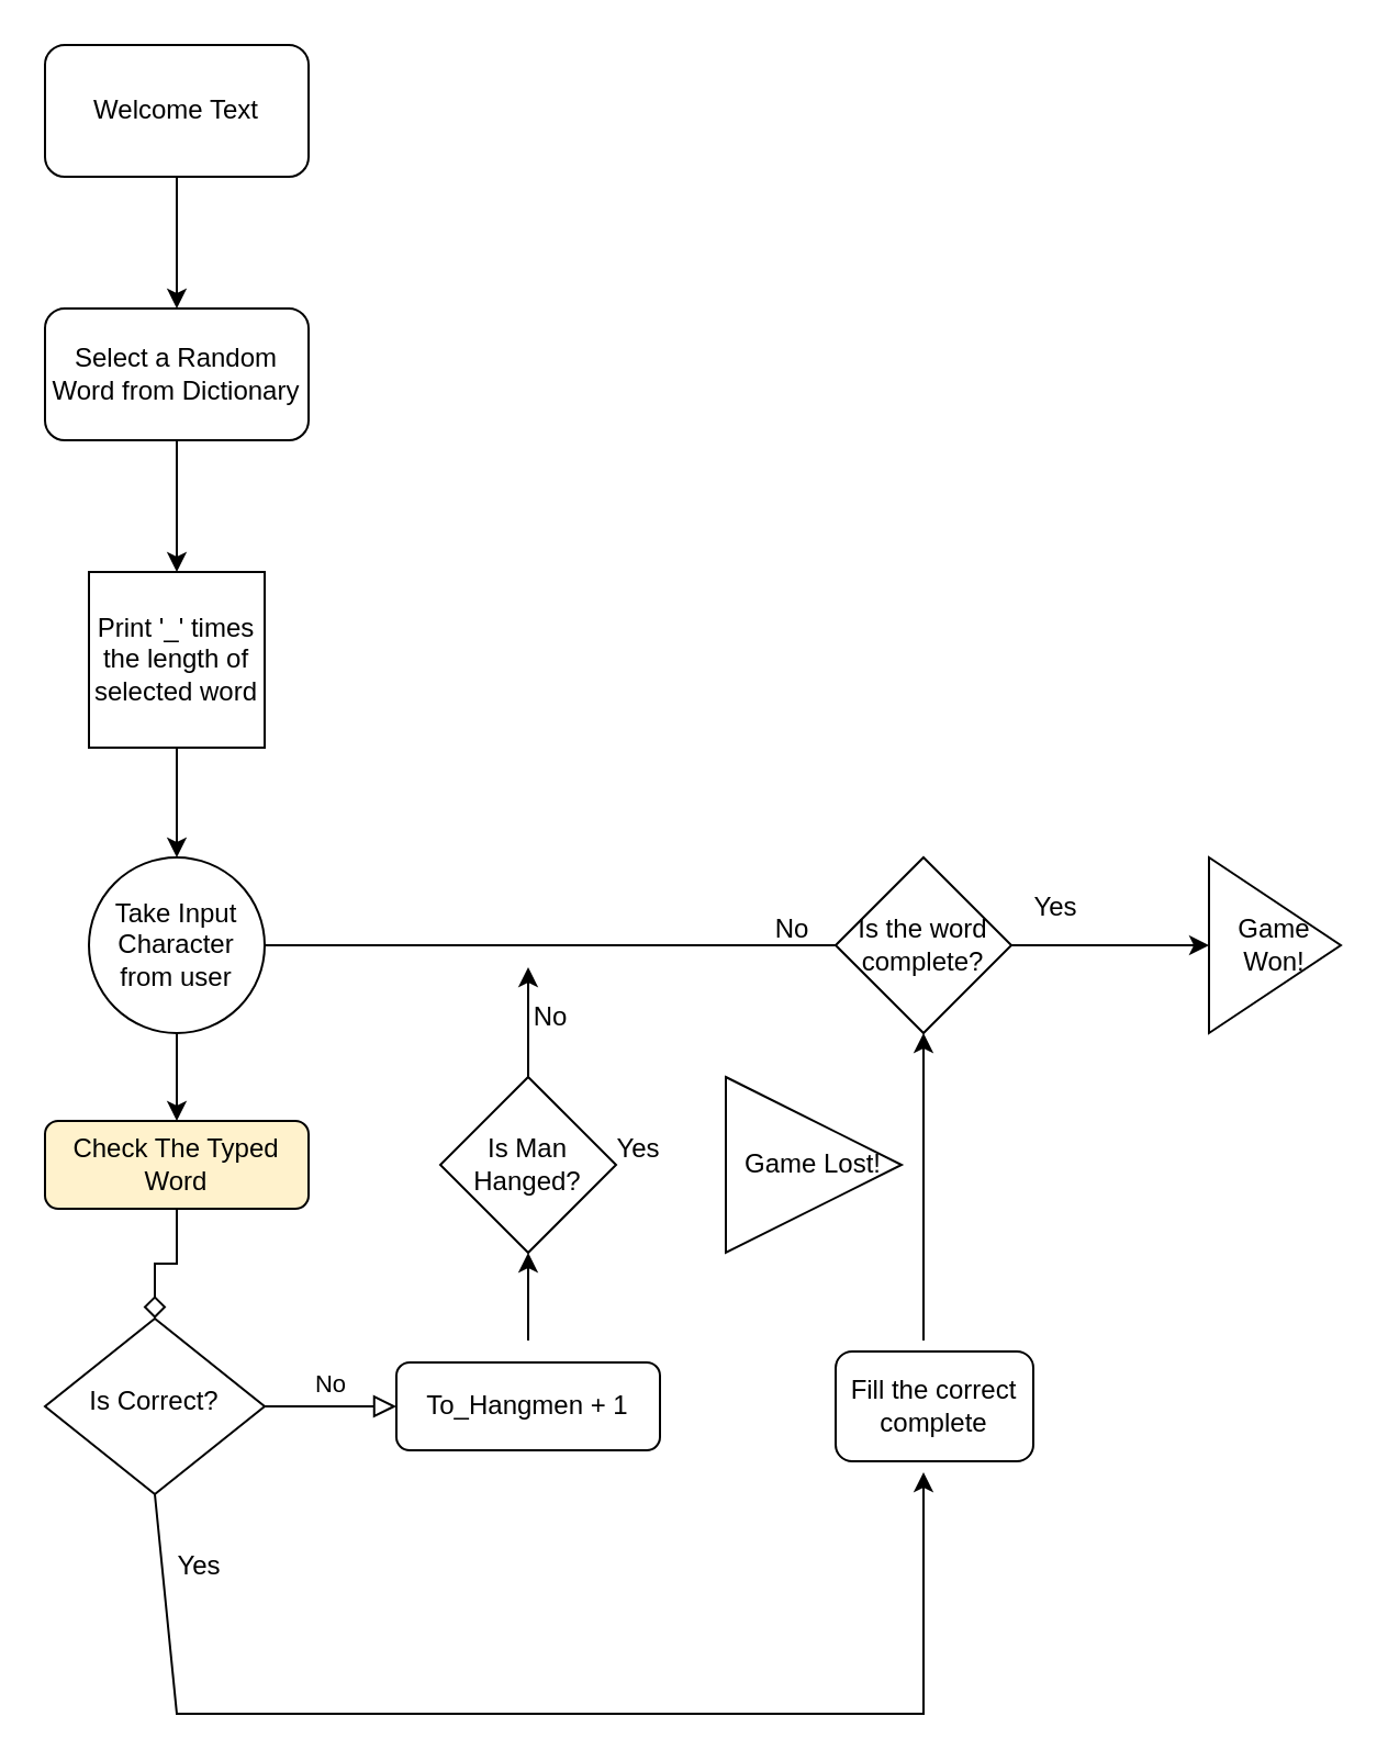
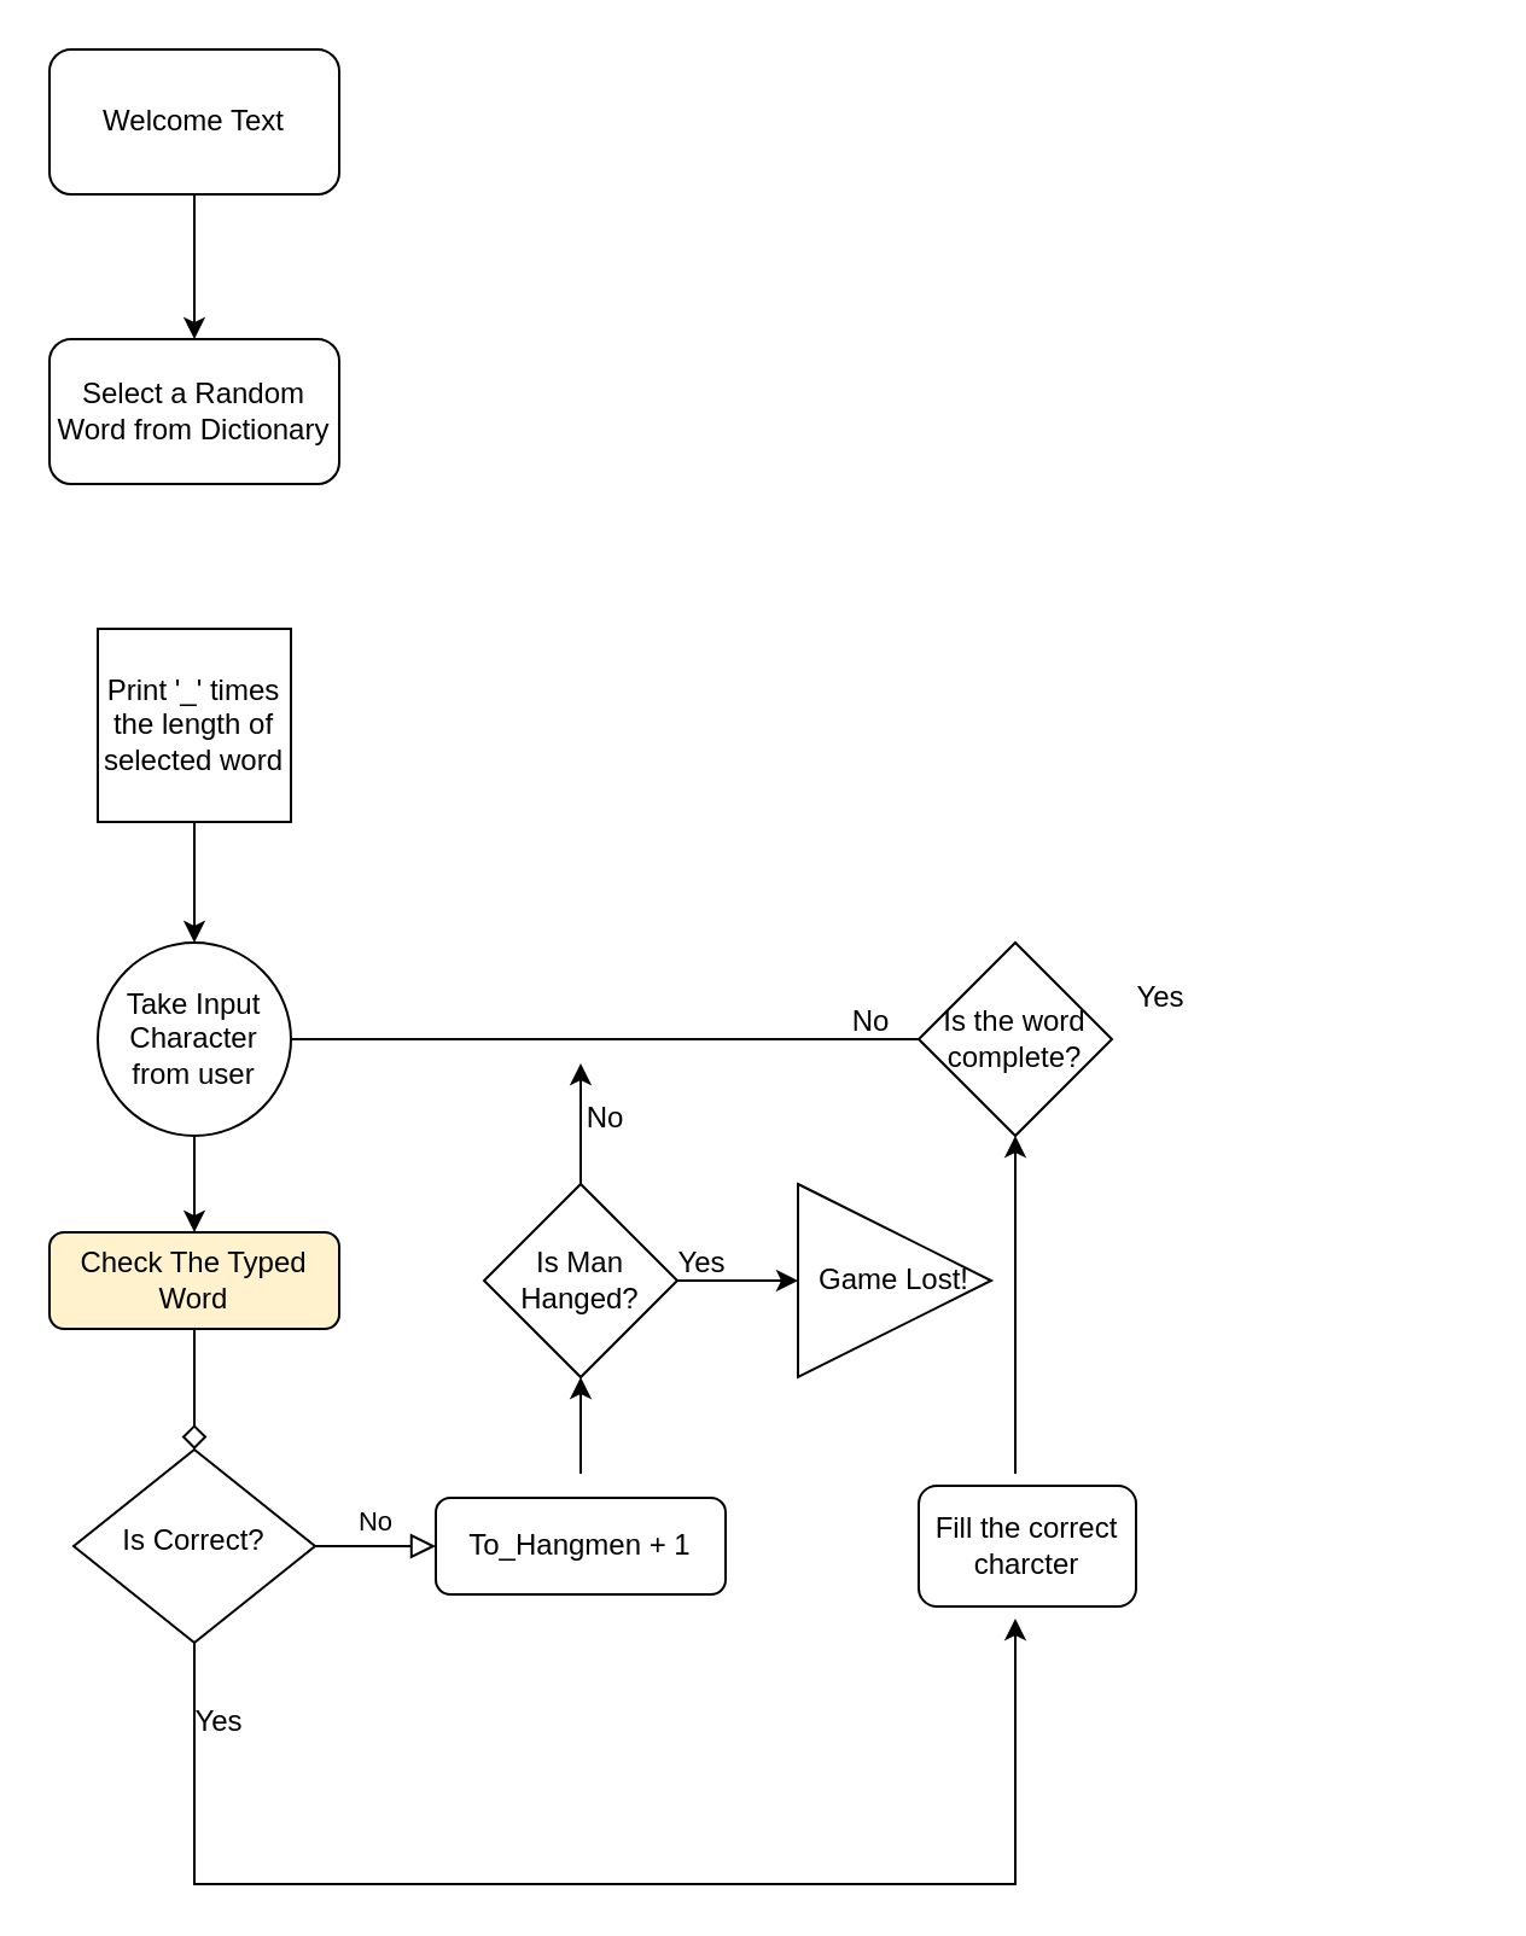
  <mxCell id="0" />
  <mxCell id="1" parent="0" />
  <mxCell id="2" value="" style="rounded=0;html=1;jettySize=auto;orthogonalLoop=1;fontSize=11;endArrow=diamond;endFill=0;endSize=8;strokeWidth=1;shadow=0;labelBackgroundColor=none;edgeStyle=orthogonalEdgeStyle;" parent="1" source="3" target="5" edge="1"><mxGeometry relative="1" as="geometry" /></mxCell>
  <mxCell id="3" value="Check The Typed Word" style="rounded=1;whiteSpace=wrap;html=1;fontSize=12;glass=0;strokeWidth=1;shadow=0;fillColor=#fff2cc;" parent="1" vertex="1"><mxGeometry x="20" y="510" width="120" height="40" as="geometry" /></mxCell>
  <mxCell id="4" value="No" style="edgeStyle=orthogonalEdgeStyle;rounded=0;html=1;jettySize=auto;orthogonalLoop=1;fontSize=11;endArrow=block;endFill=0;endSize=8;strokeWidth=1;shadow=0;labelBackgroundColor=none;" parent="1" source="5" target="6" edge="1"><mxGeometry y="10" relative="1" as="geometry"><mxPoint as="offset" /></mxGeometry></mxCell>
- <mxCell id="5" value="Is Correct?" style="rhombus;whiteSpace=wrap;html=1;shadow=0;fontFamily=Helvetica;fontSize=12;align=center;strokeWidth=1;spacing=6;spacingTop=-4;" parent="1" vertex="1"><mxGeometry x="20" y="600" width="100" height="80" as="geometry" /></mxCell>
+ <mxCell id="5" value="Is Correct?" style="rhombus;whiteSpace=wrap;html=1;shadow=0;fontFamily=Helvetica;fontSize=12;align=center;strokeWidth=1;spacing=6;spacingTop=-4;" parent="1" vertex="1"><mxGeometry x="30" y="600" width="100" height="80" as="geometry" /></mxCell>
  <mxCell id="6" value="To_Hangmen + 1" style="rounded=1;whiteSpace=wrap;html=1;fontSize=12;glass=0;strokeWidth=1;shadow=0;" parent="1" vertex="1"><mxGeometry x="180" y="620" width="120" height="40" as="geometry" /></mxCell>
  <mxCell id="7" value="Welcome Text" style="rounded=1;whiteSpace=wrap;html=1;" vertex="1" parent="1"><mxGeometry x="20" y="20" width="120" height="60" as="geometry" /></mxCell>
  <mxCell id="8" value="Take Input Character from user" style="ellipse;whiteSpace=wrap;html=1;aspect=fixed;" vertex="1" parent="1"><mxGeometry x="40" y="390" width="80" height="80" as="geometry" /></mxCell>
  <mxCell id="9" value="" style="endArrow=classic;html=1;rounded=0;exitX=0.5;exitY=1;exitDx=0;exitDy=0;entryX=0.5;entryY=0;entryDx=0;entryDy=0;" edge="1" parent="1" target="3"><mxGeometry width="50" height="50" relative="1" as="geometry"><mxPoint x="80" y="470" as="sourcePoint" /><mxPoint x="180" y="440" as="targetPoint" /></mxGeometry></mxCell>
  <mxCell id="10" value="Select a Random Word from Dictionary" style="rounded=1;whiteSpace=wrap;html=1;" vertex="1" parent="1"><mxGeometry x="20" y="140" width="120" height="60" as="geometry" /></mxCell>
  <mxCell id="11" value="" style="endArrow=classic;html=1;rounded=0;exitX=0.5;exitY=1;exitDx=0;exitDy=0;entryX=0.5;entryY=0;entryDx=0;entryDy=0;" edge="1" parent="1" source="7" target="10"><mxGeometry width="50" height="50" relative="1" as="geometry"><mxPoint x="190" y="450" as="sourcePoint" /><mxPoint x="240" y="400" as="targetPoint" /></mxGeometry></mxCell>
  <mxCell id="12" value="Print '_' times the length of selected word" style="whiteSpace=wrap;html=1;aspect=fixed;" vertex="1" parent="1"><mxGeometry x="40" y="260" width="80" height="80" as="geometry" /></mxCell>
- <mxCell id="13" value="" style="endArrow=classic;html=1;rounded=0;exitX=0.5;exitY=1;exitDx=0;exitDy=0;entryX=0.5;entryY=0;entryDx=0;entryDy=0;" edge="1" parent="1" source="10" target="12"><mxGeometry width="50" height="50" relative="1" as="geometry"><mxPoint x="190" y="420" as="sourcePoint" /><mxPoint x="240" y="370" as="targetPoint" /></mxGeometry></mxCell>
  <mxCell id="14" value="" style="endArrow=classic;html=1;rounded=0;exitX=0.5;exitY=1;exitDx=0;exitDy=0;" edge="1" parent="1" source="12" target="8"><mxGeometry width="50" height="50" relative="1" as="geometry"><mxPoint x="190" y="420" as="sourcePoint" /><mxPoint x="240" y="370" as="targetPoint" /></mxGeometry></mxCell>
- <mxCell id="15" value="Fill the correct complete" style="rounded=1;whiteSpace=wrap;html=1;" vertex="1" parent="1"><mxGeometry x="380" y="615" width="90" height="50" as="geometry" /></mxCell>
+ <mxCell id="15" value="Fill the correct charcter" style="rounded=1;whiteSpace=wrap;html=1;" vertex="1" parent="1"><mxGeometry x="380" y="615" width="90" height="50" as="geometry" /></mxCell>
  <mxCell id="16" value="" style="endArrow=classic;html=1;rounded=0;exitX=0.5;exitY=1;exitDx=0;exitDy=0;" edge="1" parent="1" source="5"><mxGeometry width="50" height="50" relative="1" as="geometry"><mxPoint x="190" y="610" as="sourcePoint" /><mxPoint x="420" y="670" as="targetPoint" /><Array as="points"><mxPoint x="80" y="780" /><mxPoint x="420" y="780" /></Array></mxGeometry></mxCell>
  <mxCell id="17" value="Yes" style="text;html=1;align=center;verticalAlign=middle;resizable=0;points=[];autosize=1;strokeColor=none;fillColor=none;" vertex="1" parent="1"><mxGeometry x="70" y="698" width="40" height="30" as="geometry" /></mxCell>
  <mxCell id="18" value="Is Man Hanged?" style="rhombus;whiteSpace=wrap;html=1;" vertex="1" parent="1"><mxGeometry x="200" y="490" width="80" height="80" as="geometry" /></mxCell>
  <mxCell id="19" value="" style="endArrow=classic;html=1;rounded=0;entryX=0.5;entryY=1;entryDx=0;entryDy=0;" edge="1" parent="1" target="18"><mxGeometry width="50" height="50" relative="1" as="geometry"><mxPoint x="240" y="610" as="sourcePoint" /><mxPoint x="240" y="510" as="targetPoint" /></mxGeometry></mxCell>
  <mxCell id="20" value="" style="endArrow=classic;html=1;rounded=0;exitX=0.5;exitY=0;exitDx=0;exitDy=0;" edge="1" parent="1" source="18"><mxGeometry width="50" height="50" relative="1" as="geometry"><mxPoint x="190" y="560" as="sourcePoint" /><mxPoint x="240" y="440" as="targetPoint" /></mxGeometry></mxCell>
  <mxCell id="21" value="No" style="text;html=1;align=center;verticalAlign=middle;resizable=0;points=[];autosize=1;strokeColor=none;fillColor=none;" vertex="1" parent="1"><mxGeometry x="230" y="448" width="40" height="30" as="geometry" /></mxCell>
  <mxCell id="22" value="Game Lost!" style="triangle;whiteSpace=wrap;html=1;" vertex="1" parent="1"><mxGeometry x="330" y="490" width="80" height="80" as="geometry" /></mxCell>
+ <mxCell id="23" value="" style="endArrow=classic;html=1;rounded=0;entryX=0;entryY=0.5;entryDx=0;entryDy=0;exitX=1;exitY=0.5;exitDx=0;exitDy=0;" edge="1" parent="1" source="18" target="22"><mxGeometry width="50" height="50" relative="1" as="geometry"><mxPoint x="190" y="560" as="sourcePoint" /><mxPoint x="240" y="510" as="targetPoint" /></mxGeometry></mxCell>
  <mxCell id="24" value="Is the word complete?" style="rhombus;whiteSpace=wrap;html=1;" vertex="1" parent="1"><mxGeometry x="380" y="390" width="80" height="80" as="geometry" /></mxCell>
  <mxCell id="25" value="" style="endArrow=classic;html=1;rounded=0;entryX=0.5;entryY=1;entryDx=0;entryDy=0;" edge="1" parent="1" target="24"><mxGeometry width="50" height="50" relative="1" as="geometry"><mxPoint x="420" y="610" as="sourcePoint" /><mxPoint x="440" y="360" as="targetPoint" /></mxGeometry></mxCell>
  <mxCell id="26" value="" style="endArrow=none;html=1;rounded=0;entryX=1;entryY=0.5;entryDx=0;entryDy=0;exitX=0;exitY=0.5;exitDx=0;exitDy=0;" edge="1" parent="1" source="24" target="8"><mxGeometry width="50" height="50" relative="1" as="geometry"><mxPoint x="380" y="410" as="sourcePoint" /><mxPoint x="440" y="360" as="targetPoint" /></mxGeometry></mxCell>
  <mxCell id="27" value="No" style="text;html=1;align=center;verticalAlign=middle;resizable=0;points=[];autosize=1;strokeColor=none;fillColor=none;" vertex="1" parent="1"><mxGeometry x="340" y="408" width="40" height="30" as="geometry" /></mxCell>
- <mxCell id="28" value="Game Won!" style="triangle;whiteSpace=wrap;html=1;" vertex="1" parent="1"><mxGeometry x="550" y="390" width="60" height="80" as="geometry" /></mxCell>
- <mxCell id="29" value="" style="endArrow=classic;html=1;rounded=0;exitX=1;exitY=0.5;exitDx=0;exitDy=0;entryX=0;entryY=0.5;entryDx=0;entryDy=0;" edge="1" parent="1" source="24" target="28"><mxGeometry width="50" height="50" relative="1" as="geometry"><mxPoint x="390" y="410" as="sourcePoint" /><mxPoint x="440" y="360" as="targetPoint" /></mxGeometry></mxCell>
  <mxCell id="30" value="Yes" style="text;html=1;align=center;verticalAlign=middle;resizable=0;points=[];autosize=1;strokeColor=none;fillColor=none;" vertex="1" parent="1"><mxGeometry x="460" y="398" width="40" height="30" as="geometry" /></mxCell>
  <mxCell id="31" value="Yes" style="text;html=1;align=center;verticalAlign=middle;resizable=0;points=[];autosize=1;strokeColor=none;fillColor=none;" vertex="1" parent="1"><mxGeometry x="270" y="508" width="40" height="30" as="geometry" /></mxCell>
